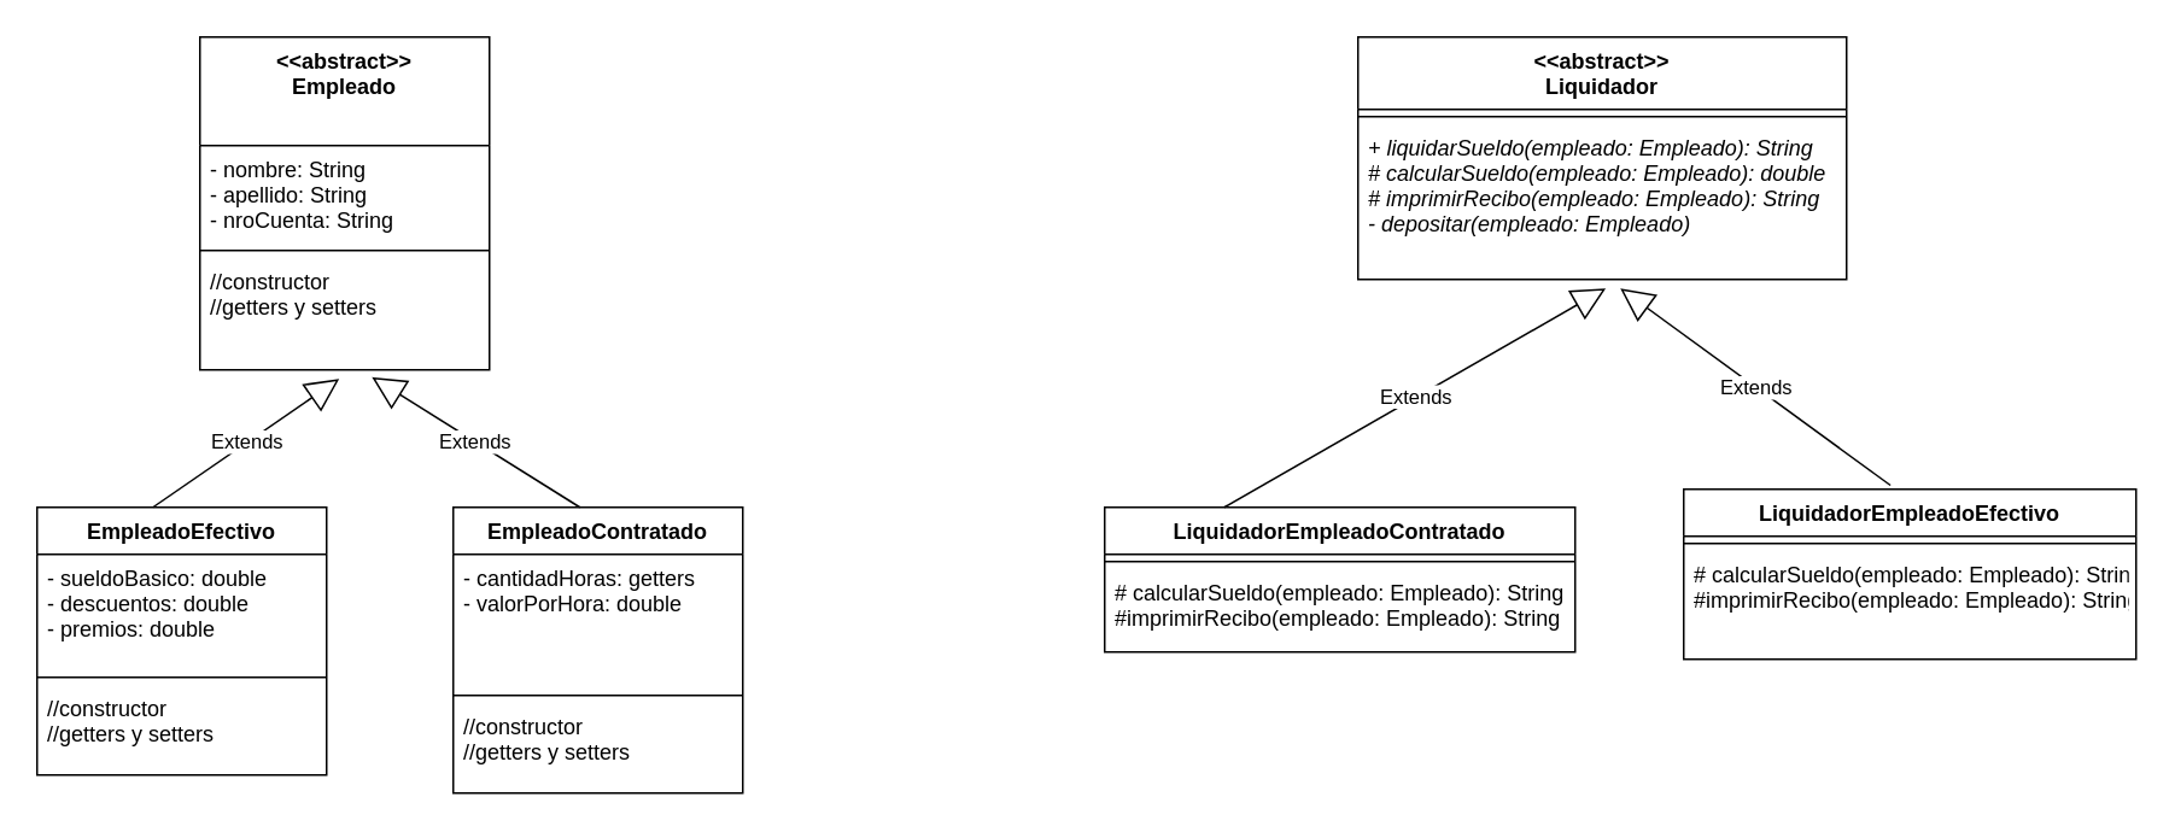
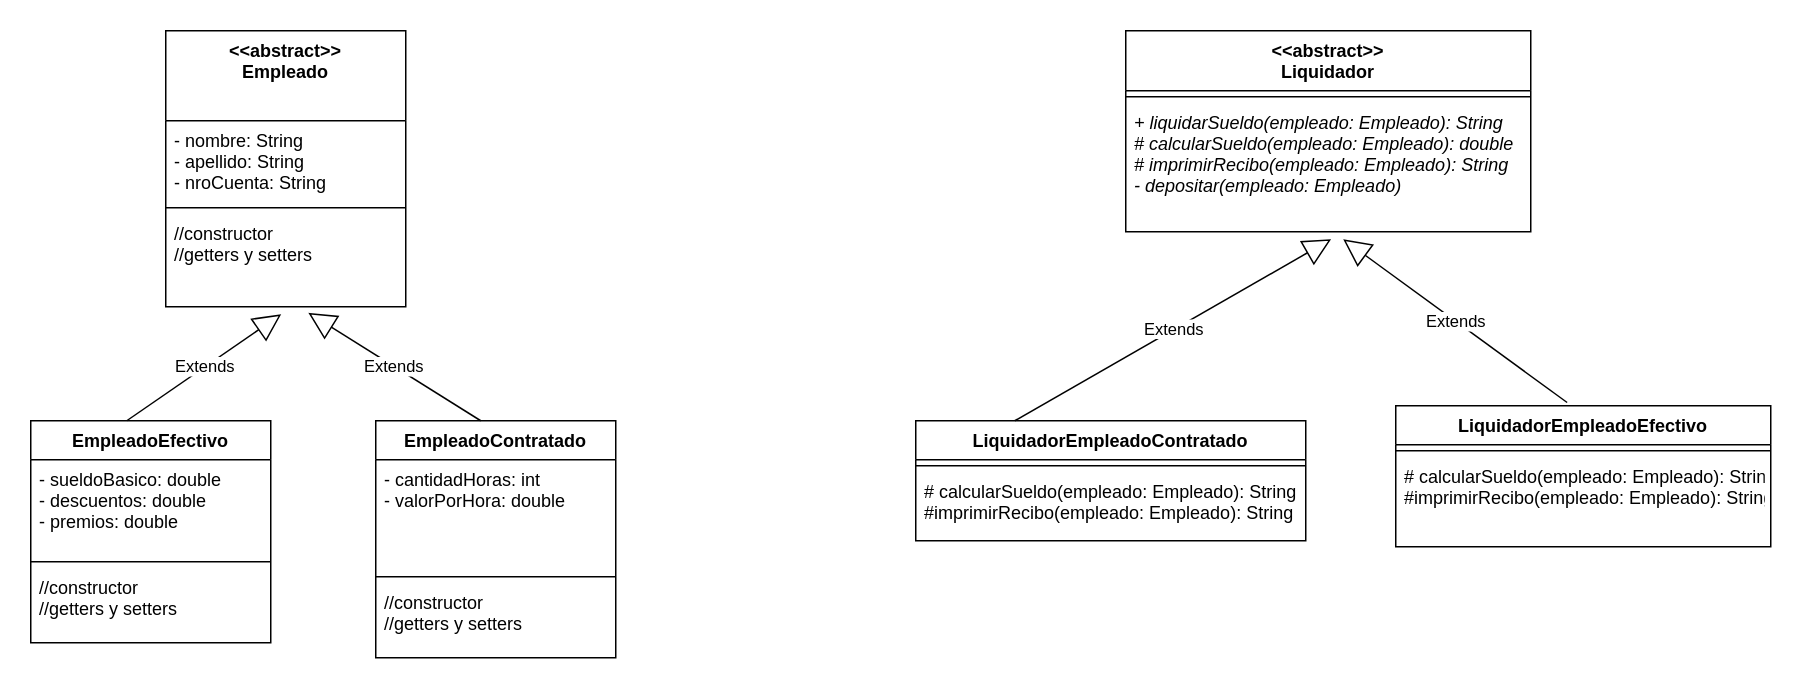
  <mxCell id="0" />
  <mxCell id="1" parent="0" />
  <mxCell id="2" value="&lt;&lt;abstract&gt;&gt;&#10;Empleado" style="swimlane;fontStyle=1;align=center;verticalAlign=top;childLayout=stackLayout;horizontal=1;startSize=60;horizontalStack=0;resizeParent=1;resizeParentMax=0;resizeLast=0;collapsible=1;marginBottom=0;" vertex="1" parent="1"><mxGeometry x="110" y="20" width="160" height="184" as="geometry" /></mxCell>
  <mxCell id="3" value="- nombre: String&#10;- apellido: String&#10;- nroCuenta: String" style="text;strokeColor=none;fillColor=none;align=left;verticalAlign=top;spacingLeft=4;spacingRight=4;overflow=hidden;rotatable=0;points=[[0,0.5],[1,0.5]];portConstraint=eastwest;" vertex="1" parent="2"><mxGeometry y="60" width="160" height="54" as="geometry" /></mxCell>
  <mxCell id="4" value="" style="line;strokeWidth=1;fillColor=none;align=left;verticalAlign=middle;spacingTop=-1;spacingLeft=3;spacingRight=3;rotatable=0;labelPosition=right;points=[];portConstraint=eastwest;strokeColor=inherit;" vertex="1" parent="2"><mxGeometry y="114" width="160" height="8" as="geometry" /></mxCell>
  <mxCell id="5" value="//constructor&#10;//getters y setters" style="text;strokeColor=none;fillColor=none;align=left;verticalAlign=top;spacingLeft=4;spacingRight=4;overflow=hidden;rotatable=0;points=[[0,0.5],[1,0.5]];portConstraint=eastwest;" vertex="1" parent="2"><mxGeometry y="122" width="160" height="62" as="geometry" /></mxCell>
  <mxCell id="6" value="&lt;&lt;abstract&gt;&gt;&#10;Liquidador" style="swimlane;fontStyle=1;align=center;verticalAlign=top;childLayout=stackLayout;horizontal=1;startSize=40;horizontalStack=0;resizeParent=1;resizeParentMax=0;resizeLast=0;collapsible=1;marginBottom=0;" vertex="1" parent="1"><mxGeometry x="750" y="20" width="270" height="134" as="geometry" /></mxCell>
  <mxCell id="7" value="" style="line;strokeWidth=1;fillColor=none;align=left;verticalAlign=middle;spacingTop=-1;spacingLeft=3;spacingRight=3;rotatable=0;labelPosition=right;points=[];portConstraint=eastwest;strokeColor=inherit;" vertex="1" parent="6"><mxGeometry y="40" width="270" height="8" as="geometry" /></mxCell>
  <mxCell id="8" value="+ liquidarSueldo(empleado: Empleado): String&#10;# calcularSueldo(empleado: Empleado): double&#10;# imprimirRecibo(empleado: Empleado): String&#10;- depositar(empleado: Empleado)" style="text;strokeColor=none;fillColor=none;align=left;verticalAlign=top;spacingLeft=4;spacingRight=4;overflow=hidden;rotatable=0;points=[[0,0.5],[1,0.5]];portConstraint=eastwest;fontStyle=2" vertex="1" parent="6"><mxGeometry y="48" width="270" height="86" as="geometry" /></mxCell>
  <mxCell id="9" value="LiquidadorEmpleadoContratado" style="swimlane;fontStyle=1;align=center;verticalAlign=top;childLayout=stackLayout;horizontal=1;startSize=26;horizontalStack=0;resizeParent=1;resizeParentMax=0;resizeLast=0;collapsible=1;marginBottom=0;" vertex="1" parent="1"><mxGeometry x="610" y="280" width="260" height="80" as="geometry" /></mxCell>
  <mxCell id="10" value="Extends" style="endArrow=block;endSize=16;endFill=0;html=1;rounded=0;entryX=0.507;entryY=1.058;entryDx=0;entryDy=0;entryPerimeter=0;" edge="1" parent="9" target="8"><mxGeometry width="160" relative="1" as="geometry"><mxPoint x="66" as="sourcePoint" /><mxPoint x="226" as="targetPoint" /></mxGeometry></mxCell>
  <mxCell id="11" value="" style="line;strokeWidth=1;fillColor=none;align=left;verticalAlign=middle;spacingTop=-1;spacingLeft=3;spacingRight=3;rotatable=0;labelPosition=right;points=[];portConstraint=eastwest;strokeColor=inherit;" vertex="1" parent="9"><mxGeometry y="26" width="260" height="8" as="geometry" /></mxCell>
  <mxCell id="12" value="# calcularSueldo(empleado: Empleado): String&#10;#imprimirRecibo(empleado: Empleado): String" style="text;strokeColor=none;fillColor=none;align=left;verticalAlign=top;spacingLeft=4;spacingRight=4;overflow=hidden;rotatable=0;points=[[0,0.5],[1,0.5]];portConstraint=eastwest;" vertex="1" parent="9"><mxGeometry y="34" width="260" height="46" as="geometry" /></mxCell>
  <mxCell id="13" value="LiquidadorEmpleadoEfectivo" style="swimlane;fontStyle=1;align=center;verticalAlign=top;childLayout=stackLayout;horizontal=1;startSize=26;horizontalStack=0;resizeParent=1;resizeParentMax=0;resizeLast=0;collapsible=1;marginBottom=0;" vertex="1" parent="1"><mxGeometry x="930" y="270" width="250" height="94" as="geometry" /></mxCell>
  <mxCell id="14" value="" style="line;strokeWidth=1;fillColor=none;align=left;verticalAlign=middle;spacingTop=-1;spacingLeft=3;spacingRight=3;rotatable=0;labelPosition=right;points=[];portConstraint=eastwest;strokeColor=inherit;" vertex="1" parent="13"><mxGeometry y="26" width="250" height="8" as="geometry" /></mxCell>
  <mxCell id="15" value="# calcularSueldo(empleado: Empleado): String&#10;#imprimirRecibo(empleado: Empleado): String" style="text;strokeColor=none;fillColor=none;align=left;verticalAlign=top;spacingLeft=4;spacingRight=4;overflow=hidden;rotatable=0;points=[[0,0.5],[1,0.5]];portConstraint=eastwest;" vertex="1" parent="13"><mxGeometry y="34" width="250" height="60" as="geometry" /></mxCell>
  <mxCell id="16" value="Extends" style="endArrow=block;endSize=16;endFill=0;html=1;rounded=0;entryX=0.537;entryY=1.058;entryDx=0;entryDy=0;entryPerimeter=0;exitX=0.457;exitY=-0.023;exitDx=0;exitDy=0;exitPerimeter=0;" edge="1" parent="1" source="13" target="8"><mxGeometry width="160" relative="1" as="geometry"><mxPoint x="1070" y="205.01" as="sourcePoint" /><mxPoint x="1216.89" y="149.998" as="targetPoint" /></mxGeometry></mxCell>
  <mxCell id="17" value="EmpleadoEfectivo" style="swimlane;fontStyle=1;align=center;verticalAlign=top;childLayout=stackLayout;horizontal=1;startSize=26;horizontalStack=0;resizeParent=1;resizeParentMax=0;resizeLast=0;collapsible=1;marginBottom=0;" vertex="1" parent="1"><mxGeometry x="20" y="280" width="160" height="148" as="geometry" /></mxCell>
  <mxCell id="18" value="- sueldoBasico: double&#10;- descuentos: double&#10;- premios: double" style="text;strokeColor=none;fillColor=none;align=left;verticalAlign=top;spacingLeft=4;spacingRight=4;overflow=hidden;rotatable=0;points=[[0,0.5],[1,0.5]];portConstraint=eastwest;" vertex="1" parent="17"><mxGeometry y="26" width="160" height="64" as="geometry" /></mxCell>
  <mxCell id="19" value="" style="line;strokeWidth=1;fillColor=none;align=left;verticalAlign=middle;spacingTop=-1;spacingLeft=3;spacingRight=3;rotatable=0;labelPosition=right;points=[];portConstraint=eastwest;strokeColor=inherit;" vertex="1" parent="17"><mxGeometry y="90" width="160" height="8" as="geometry" /></mxCell>
  <mxCell id="20" value="//constructor&#10;//getters y setters" style="text;strokeColor=none;fillColor=none;align=left;verticalAlign=top;spacingLeft=4;spacingRight=4;overflow=hidden;rotatable=0;points=[[0,0.5],[1,0.5]];portConstraint=eastwest;" vertex="1" parent="17"><mxGeometry y="98" width="160" height="50" as="geometry" /></mxCell>
  <mxCell id="21" value="EmpleadoContratado" style="swimlane;fontStyle=1;align=center;verticalAlign=top;childLayout=stackLayout;horizontal=1;startSize=26;horizontalStack=0;resizeParent=1;resizeParentMax=0;resizeLast=0;collapsible=1;marginBottom=0;" vertex="1" parent="1"><mxGeometry x="250" y="280" width="160" height="158" as="geometry" /></mxCell>
- <mxCell id="22" value="- cantidadHoras: getters&#10;- valorPorHora: double" style="text;strokeColor=none;fillColor=none;align=left;verticalAlign=top;spacingLeft=4;spacingRight=4;overflow=hidden;rotatable=0;points=[[0,0.5],[1,0.5]];portConstraint=eastwest;" vertex="1" parent="21"><mxGeometry y="26" width="160" height="74" as="geometry" /></mxCell>
+ <mxCell id="22" value="- cantidadHoras: int&#10;- valorPorHora: double" style="text;strokeColor=none;fillColor=none;align=left;verticalAlign=top;spacingLeft=4;spacingRight=4;overflow=hidden;rotatable=0;points=[[0,0.5],[1,0.5]];portConstraint=eastwest;" vertex="1" parent="21"><mxGeometry y="26" width="160" height="74" as="geometry" /></mxCell>
  <mxCell id="23" value="" style="line;strokeWidth=1;fillColor=none;align=left;verticalAlign=middle;spacingTop=-1;spacingLeft=3;spacingRight=3;rotatable=0;labelPosition=right;points=[];portConstraint=eastwest;strokeColor=inherit;" vertex="1" parent="21"><mxGeometry y="100" width="160" height="8" as="geometry" /></mxCell>
  <mxCell id="24" value="//constructor&#10;//getters y setters" style="text;strokeColor=none;fillColor=none;align=left;verticalAlign=top;spacingLeft=4;spacingRight=4;overflow=hidden;rotatable=0;points=[[0,0.5],[1,0.5]];portConstraint=eastwest;" vertex="1" parent="21"><mxGeometry y="108" width="160" height="50" as="geometry" /></mxCell>
  <mxCell id="25" value="Extends" style="endArrow=block;endSize=16;endFill=0;html=1;rounded=0;exitX=0.4;exitY=0;exitDx=0;exitDy=0;exitPerimeter=0;entryX=0.481;entryY=1.081;entryDx=0;entryDy=0;entryPerimeter=0;" edge="1" parent="1" source="17" target="5"><mxGeometry width="160" relative="1" as="geometry"><mxPoint x="640" y="310" as="sourcePoint" /><mxPoint x="800" y="310" as="targetPoint" /></mxGeometry></mxCell>
  <mxCell id="26" value="Extends" style="endArrow=block;endSize=16;endFill=0;html=1;rounded=0;exitX=0.4;exitY=0;exitDx=0;exitDy=0;exitPerimeter=0;entryX=0.594;entryY=1.065;entryDx=0;entryDy=0;entryPerimeter=0;" edge="1" parent="1" target="5"><mxGeometry width="160" relative="1" as="geometry"><mxPoint x="320" y="280" as="sourcePoint" /><mxPoint x="422.96" y="195.022" as="targetPoint" /></mxGeometry></mxCell>
